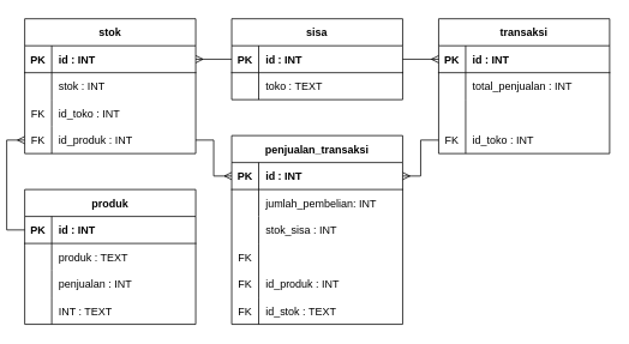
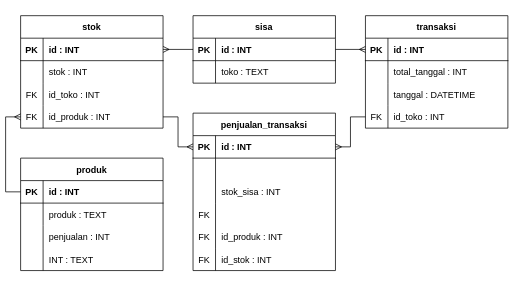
  <mxCell id="0" />
  <mxCell id="1" parent="0" />
  <mxCell id="2" style="edgeStyle=orthogonalEdgeStyle;rounded=0;orthogonalLoop=1;jettySize=auto;html=1;exitX=0;exitY=0.5;exitDx=0;exitDy=0;entryX=1;entryY=0.5;entryDx=0;entryDy=0;endArrow=ERmany;endFill=0;" edge="1" parent="1" source="37" target="6"><mxGeometry relative="1" as="geometry" /></mxCell>
  <mxCell id="3" style="edgeStyle=orthogonalEdgeStyle;rounded=0;orthogonalLoop=1;jettySize=auto;html=1;exitX=1;exitY=0.5;exitDx=0;exitDy=0;entryX=0;entryY=0.5;entryDx=0;entryDy=0;endArrow=ERmany;endFill=0;" edge="1" parent="1" source="37" target="44"><mxGeometry relative="1" as="geometry" /></mxCell>
  <mxCell id="4" style="edgeStyle=orthogonalEdgeStyle;rounded=0;orthogonalLoop=1;jettySize=auto;html=1;endArrow=ERmany;endFill=0;" edge="1" parent="1" source="15" target="19"><mxGeometry relative="1" as="geometry" /></mxCell>
  <mxCell id="5" value="stok" style="shape=table;startSize=30;container=1;collapsible=1;childLayout=tableLayout;fixedRows=1;rowLines=0;fontStyle=1;align=center;resizeLast=1;columnLines=1;horizontal=1;arcSize=15;" vertex="1" parent="1"><mxGeometry x="20" y="20" width="190" height="150" as="geometry"><mxRectangle x="470" y="60" width="60" height="30" as="alternateBounds" /></mxGeometry></mxCell>
  <mxCell id="6" value="" style="shape=partialRectangle;collapsible=0;dropTarget=0;pointerEvents=0;fillColor=none;top=0;left=0;bottom=1;right=0;points=[[0,0.5],[1,0.5]];portConstraint=eastwest;" vertex="1" parent="5"><mxGeometry y="30" width="190" height="30" as="geometry" /></mxCell>
  <mxCell id="7" value="PK" style="shape=partialRectangle;connectable=0;fillColor=none;top=0;left=0;bottom=0;right=0;fontStyle=1;overflow=hidden;" vertex="1" parent="6"><mxGeometry width="30" height="30" as="geometry" /></mxCell>
  <mxCell id="8" value="id : INT" style="shape=partialRectangle;connectable=0;fillColor=none;top=0;left=0;bottom=0;right=0;align=left;spacingLeft=6;fontStyle=1;overflow=hidden;" vertex="1" parent="6"><mxGeometry x="30" width="160" height="30" as="geometry" /></mxCell>
  <mxCell id="9" value="" style="shape=partialRectangle;collapsible=0;dropTarget=0;pointerEvents=0;fillColor=none;top=0;left=0;bottom=0;right=0;points=[[0,0.5],[1,0.5]];portConstraint=eastwest;" vertex="1" parent="5"><mxGeometry y="60" width="190" height="30" as="geometry" /></mxCell>
  <mxCell id="10" value="" style="shape=partialRectangle;connectable=0;fillColor=none;top=0;left=0;bottom=0;right=0;editable=1;overflow=hidden;" vertex="1" parent="9"><mxGeometry width="30" height="30" as="geometry" /></mxCell>
  <mxCell id="11" value="stok : INT" style="shape=partialRectangle;connectable=0;fillColor=none;top=0;left=0;bottom=0;right=0;align=left;spacingLeft=6;overflow=hidden;" vertex="1" parent="9"><mxGeometry x="30" width="160" height="30" as="geometry" /></mxCell>
  <mxCell id="12" value="" style="shape=partialRectangle;collapsible=0;dropTarget=0;pointerEvents=0;fillColor=none;top=0;left=0;bottom=0;right=0;points=[[0,0.5],[1,0.5]];portConstraint=eastwest;" vertex="1" parent="5"><mxGeometry y="90" width="190" height="30" as="geometry" /></mxCell>
  <mxCell id="13" value="FK" style="shape=partialRectangle;connectable=0;fillColor=none;top=0;left=0;bottom=0;right=0;editable=1;overflow=hidden;" vertex="1" parent="12"><mxGeometry width="30" height="30" as="geometry" /></mxCell>
  <mxCell id="14" value="id_toko : INT" style="shape=partialRectangle;connectable=0;fillColor=none;top=0;left=0;bottom=0;right=0;align=left;spacingLeft=6;overflow=hidden;" vertex="1" parent="12"><mxGeometry x="30" width="160" height="30" as="geometry" /></mxCell>
  <mxCell id="15" value="" style="shape=partialRectangle;collapsible=0;dropTarget=0;pointerEvents=0;fillColor=none;top=0;left=0;bottom=0;right=0;points=[[0,0.5],[1,0.5]];portConstraint=eastwest;" vertex="1" parent="5"><mxGeometry y="120" width="190" height="30" as="geometry" /></mxCell>
  <mxCell id="16" value="FK" style="shape=partialRectangle;connectable=0;fillColor=none;top=0;left=0;bottom=0;right=0;editable=1;overflow=hidden;" vertex="1" parent="15"><mxGeometry width="30" height="30" as="geometry" /></mxCell>
  <mxCell id="17" value="id_produk : INT" style="shape=partialRectangle;connectable=0;fillColor=none;top=0;left=0;bottom=0;right=0;align=left;spacingLeft=6;overflow=hidden;" vertex="1" parent="15"><mxGeometry x="30" width="160" height="30" as="geometry" /></mxCell>
  <mxCell id="18" value="penjualan_transaksi" style="shape=table;startSize=30;container=1;collapsible=1;childLayout=tableLayout;fixedRows=1;rowLines=0;fontStyle=1;align=center;resizeLast=1;columnLines=1;horizontal=1;arcSize=15;" vertex="1" parent="1"><mxGeometry x="250" y="150" width="190" height="210" as="geometry" /></mxCell>
  <mxCell id="19" value="" style="shape=partialRectangle;collapsible=0;dropTarget=0;pointerEvents=0;fillColor=none;top=0;left=0;bottom=1;right=0;points=[[0,0.5],[1,0.5]];portConstraint=eastwest;" vertex="1" parent="18"><mxGeometry y="30" width="190" height="30" as="geometry" /></mxCell>
  <mxCell id="20" value="PK" style="shape=partialRectangle;connectable=0;fillColor=none;top=0;left=0;bottom=0;right=0;fontStyle=1;overflow=hidden;" vertex="1" parent="19"><mxGeometry width="30" height="30" as="geometry" /></mxCell>
  <mxCell id="21" value="id : INT" style="shape=partialRectangle;connectable=0;fillColor=none;top=0;left=0;bottom=0;right=0;align=left;spacingLeft=6;fontStyle=1;overflow=hidden;" vertex="1" parent="19"><mxGeometry x="30" width="160" height="30" as="geometry" /></mxCell>
  <mxCell id="22" value="" style="shape=partialRectangle;collapsible=0;dropTarget=0;pointerEvents=0;fillColor=none;top=0;left=0;bottom=0;right=0;points=[[0,0.5],[1,0.5]];portConstraint=eastwest;" vertex="1" parent="18"><mxGeometry y="60" width="190" height="30" as="geometry" /></mxCell>
  <mxCell id="23" value="" style="shape=partialRectangle;connectable=0;fillColor=none;top=0;left=0;bottom=0;right=0;editable=1;overflow=hidden;" vertex="1" parent="22"><mxGeometry width="30" height="30" as="geometry" /></mxCell>
- <mxCell id="24" value="jumlah_pembelian: INT" style="shape=partialRectangle;connectable=0;fillColor=none;top=0;left=0;bottom=0;right=0;align=left;spacingLeft=6;overflow=hidden;" vertex="1" parent="22"><mxGeometry x="30" width="160" height="30" as="geometry" /></mxCell>
  <mxCell id="25" value="" style="shape=partialRectangle;collapsible=0;dropTarget=0;pointerEvents=0;fillColor=none;top=0;left=0;bottom=0;right=0;points=[[0,0.5],[1,0.5]];portConstraint=eastwest;" vertex="1" parent="18"><mxGeometry y="90" width="190" height="30" as="geometry" /></mxCell>
  <mxCell id="26" value="" style="shape=partialRectangle;connectable=0;fillColor=none;top=0;left=0;bottom=0;right=0;editable=1;overflow=hidden;" vertex="1" parent="25"><mxGeometry width="30" height="30" as="geometry" /></mxCell>
  <mxCell id="27" value="stok_sisa : INT" style="shape=partialRectangle;connectable=0;fillColor=none;top=0;left=0;bottom=0;right=0;align=left;spacingLeft=6;overflow=hidden;" vertex="1" parent="25"><mxGeometry x="30" width="160" height="30" as="geometry" /></mxCell>
  <mxCell id="28" value="" style="shape=partialRectangle;collapsible=0;dropTarget=0;pointerEvents=0;fillColor=none;top=0;left=0;bottom=0;right=0;points=[[0,0.5],[1,0.5]];portConstraint=eastwest;" vertex="1" parent="18"><mxGeometry y="120" width="190" height="30" as="geometry" /></mxCell>
  <mxCell id="29" value="FK" style="shape=partialRectangle;connectable=0;fillColor=none;top=0;left=0;bottom=0;right=0;editable=1;overflow=hidden;" vertex="1" parent="28"><mxGeometry width="30" height="30" as="geometry" /></mxCell>
  <mxCell id="30" value="" style="shape=partialRectangle;collapsible=0;dropTarget=0;pointerEvents=0;fillColor=none;top=0;left=0;bottom=0;right=0;points=[[0,0.5],[1,0.5]];portConstraint=eastwest;" vertex="1" parent="18"><mxGeometry y="150" width="190" height="30" as="geometry" /></mxCell>
  <mxCell id="31" value="FK" style="shape=partialRectangle;connectable=0;fillColor=none;top=0;left=0;bottom=0;right=0;editable=1;overflow=hidden;" vertex="1" parent="30"><mxGeometry width="30" height="30" as="geometry" /></mxCell>
  <mxCell id="32" value="id_produk : INT" style="shape=partialRectangle;connectable=0;fillColor=none;top=0;left=0;bottom=0;right=0;align=left;spacingLeft=6;overflow=hidden;" vertex="1" parent="30"><mxGeometry x="30" width="160" height="30" as="geometry" /></mxCell>
  <mxCell id="33" value="" style="shape=partialRectangle;collapsible=0;dropTarget=0;pointerEvents=0;fillColor=none;top=0;left=0;bottom=0;right=0;points=[[0,0.5],[1,0.5]];portConstraint=eastwest;" vertex="1" parent="18"><mxGeometry y="180" width="190" height="30" as="geometry" /></mxCell>
  <mxCell id="34" value="FK" style="shape=partialRectangle;connectable=0;fillColor=none;top=0;left=0;bottom=0;right=0;editable=1;overflow=hidden;" vertex="1" parent="33"><mxGeometry width="30" height="30" as="geometry" /></mxCell>
- <mxCell id="35" value="id_stok : TEXT" style="shape=partialRectangle;connectable=0;fillColor=none;top=0;left=0;bottom=0;right=0;align=left;spacingLeft=6;overflow=hidden;" vertex="1" parent="33"><mxGeometry x="30" width="160" height="30" as="geometry" /></mxCell>
+ <mxCell id="35" value="id_stok : INT" style="shape=partialRectangle;connectable=0;fillColor=none;top=0;left=0;bottom=0;right=0;align=left;spacingLeft=6;overflow=hidden;" vertex="1" parent="33"><mxGeometry x="30" width="160" height="30" as="geometry" /></mxCell>
  <mxCell id="36" value="sisa" style="shape=table;startSize=30;container=1;collapsible=1;childLayout=tableLayout;fixedRows=1;rowLines=0;fontStyle=1;align=center;resizeLast=1;columnLines=1;horizontal=1;arcSize=15;" vertex="1" parent="1"><mxGeometry x="250" y="20" width="190" height="90" as="geometry" /></mxCell>
  <mxCell id="37" value="" style="shape=partialRectangle;collapsible=0;dropTarget=0;pointerEvents=0;fillColor=none;top=0;left=0;bottom=1;right=0;points=[[0,0.5],[1,0.5]];portConstraint=eastwest;" vertex="1" parent="36"><mxGeometry y="30" width="190" height="30" as="geometry" /></mxCell>
  <mxCell id="38" value="PK" style="shape=partialRectangle;connectable=0;fillColor=none;top=0;left=0;bottom=0;right=0;fontStyle=1;overflow=hidden;" vertex="1" parent="37"><mxGeometry width="30" height="30" as="geometry" /></mxCell>
  <mxCell id="39" value="id : INT" style="shape=partialRectangle;connectable=0;fillColor=none;top=0;left=0;bottom=0;right=0;align=left;spacingLeft=6;fontStyle=1;overflow=hidden;" vertex="1" parent="37"><mxGeometry x="30" width="160" height="30" as="geometry" /></mxCell>
  <mxCell id="40" value="" style="shape=partialRectangle;collapsible=0;dropTarget=0;pointerEvents=0;fillColor=none;top=0;left=0;bottom=0;right=0;points=[[0,0.5],[1,0.5]];portConstraint=eastwest;" vertex="1" parent="36"><mxGeometry y="60" width="190" height="30" as="geometry" /></mxCell>
  <mxCell id="41" value="" style="shape=partialRectangle;connectable=0;fillColor=none;top=0;left=0;bottom=0;right=0;editable=1;overflow=hidden;" vertex="1" parent="40"><mxGeometry width="30" height="30" as="geometry" /></mxCell>
  <mxCell id="42" value="toko : TEXT" style="shape=partialRectangle;connectable=0;fillColor=none;top=0;left=0;bottom=0;right=0;align=left;spacingLeft=6;overflow=hidden;" vertex="1" parent="40"><mxGeometry x="30" width="160" height="30" as="geometry" /></mxCell>
  <mxCell id="43" value="transaksi" style="shape=table;startSize=30;container=1;collapsible=1;childLayout=tableLayout;fixedRows=1;rowLines=0;fontStyle=1;align=center;resizeLast=1;columnLines=1;horizontal=1;arcSize=15;" vertex="1" parent="1"><mxGeometry x="480" y="20" width="190" height="150" as="geometry" /></mxCell>
  <mxCell id="44" value="" style="shape=partialRectangle;collapsible=0;dropTarget=0;pointerEvents=0;fillColor=none;top=0;left=0;bottom=1;right=0;points=[[0,0.5],[1,0.5]];portConstraint=eastwest;" vertex="1" parent="43"><mxGeometry y="30" width="190" height="30" as="geometry" /></mxCell>
  <mxCell id="45" value="PK" style="shape=partialRectangle;connectable=0;fillColor=none;top=0;left=0;bottom=0;right=0;fontStyle=1;overflow=hidden;" vertex="1" parent="44"><mxGeometry width="30" height="30" as="geometry" /></mxCell>
  <mxCell id="46" value="id : INT" style="shape=partialRectangle;connectable=0;fillColor=none;top=0;left=0;bottom=0;right=0;align=left;spacingLeft=6;fontStyle=1;overflow=hidden;" vertex="1" parent="44"><mxGeometry x="30" width="160" height="30" as="geometry" /></mxCell>
  <mxCell id="47" value="" style="shape=partialRectangle;collapsible=0;dropTarget=0;pointerEvents=0;fillColor=none;top=0;left=0;bottom=0;right=0;points=[[0,0.5],[1,0.5]];portConstraint=eastwest;" vertex="1" parent="43"><mxGeometry y="60" width="190" height="30" as="geometry" /></mxCell>
  <mxCell id="48" value="" style="shape=partialRectangle;connectable=0;fillColor=none;top=0;left=0;bottom=0;right=0;editable=1;overflow=hidden;" vertex="1" parent="47"><mxGeometry width="30" height="30" as="geometry" /></mxCell>
- <mxCell id="49" value="total_penjualan : INT" style="shape=partialRectangle;connectable=0;fillColor=none;top=0;left=0;bottom=0;right=0;align=left;spacingLeft=6;overflow=hidden;" vertex="1" parent="47"><mxGeometry x="30" width="160" height="30" as="geometry" /></mxCell>
+ <mxCell id="49" value="total_tanggal : INT" style="shape=partialRectangle;connectable=0;fillColor=none;top=0;left=0;bottom=0;right=0;align=left;spacingLeft=6;overflow=hidden;" vertex="1" parent="47"><mxGeometry x="30" width="160" height="30" as="geometry" /></mxCell>
  <mxCell id="50" value="" style="shape=partialRectangle;collapsible=0;dropTarget=0;pointerEvents=0;fillColor=none;top=0;left=0;bottom=0;right=0;points=[[0,0.5],[1,0.5]];portConstraint=eastwest;" vertex="1" parent="43"><mxGeometry y="90" width="190" height="30" as="geometry" /></mxCell>
  <mxCell id="51" value="" style="shape=partialRectangle;connectable=0;fillColor=none;top=0;left=0;bottom=0;right=0;editable=1;overflow=hidden;" vertex="1" parent="50"><mxGeometry width="30" height="30" as="geometry" /></mxCell>
+ <mxCell id="52" value="tanggal : DATETIME" style="shape=partialRectangle;connectable=0;fillColor=none;top=0;left=0;bottom=0;right=0;align=left;spacingLeft=6;overflow=hidden;" vertex="1" parent="50"><mxGeometry x="30" width="160" height="30" as="geometry" /></mxCell>
  <mxCell id="53" value="" style="shape=partialRectangle;collapsible=0;dropTarget=0;pointerEvents=0;fillColor=none;top=0;left=0;bottom=0;right=0;points=[[0,0.5],[1,0.5]];portConstraint=eastwest;" vertex="1" parent="43"><mxGeometry y="120" width="190" height="30" as="geometry" /></mxCell>
  <mxCell id="54" value="FK" style="shape=partialRectangle;connectable=0;fillColor=none;top=0;left=0;bottom=0;right=0;editable=1;overflow=hidden;" vertex="1" parent="53"><mxGeometry width="30" height="30" as="geometry" /></mxCell>
  <mxCell id="55" value="id_toko : INT" style="shape=partialRectangle;connectable=0;fillColor=none;top=0;left=0;bottom=0;right=0;align=left;spacingLeft=6;overflow=hidden;" vertex="1" parent="53"><mxGeometry x="30" width="160" height="30" as="geometry" /></mxCell>
  <mxCell id="56" style="edgeStyle=orthogonalEdgeStyle;rounded=0;orthogonalLoop=1;jettySize=auto;html=1;exitX=0;exitY=0.5;exitDx=0;exitDy=0;entryX=0;entryY=0.5;entryDx=0;entryDy=0;endArrow=ERmany;endFill=0;" edge="1" parent="1" source="59" target="15"><mxGeometry relative="1" as="geometry" /></mxCell>
  <mxCell id="57" style="edgeStyle=orthogonalEdgeStyle;rounded=0;orthogonalLoop=1;jettySize=auto;html=1;exitX=0;exitY=0.5;exitDx=0;exitDy=0;entryX=1;entryY=0.5;entryDx=0;entryDy=0;endArrow=ERmany;endFill=0;" edge="1" parent="1" source="53" target="19"><mxGeometry relative="1" as="geometry" /></mxCell>
  <mxCell id="58" value="produk" style="shape=table;startSize=30;container=1;collapsible=1;childLayout=tableLayout;fixedRows=1;rowLines=0;fontStyle=1;align=center;resizeLast=1;columnLines=1;horizontal=1;arcSize=15;" vertex="1" parent="1"><mxGeometry x="20" y="210" width="190" height="150" as="geometry" /></mxCell>
  <mxCell id="59" value="" style="shape=partialRectangle;collapsible=0;dropTarget=0;pointerEvents=0;fillColor=none;top=0;left=0;bottom=1;right=0;points=[[0,0.5],[1,0.5]];portConstraint=eastwest;" vertex="1" parent="58"><mxGeometry y="30" width="190" height="30" as="geometry" /></mxCell>
  <mxCell id="60" value="PK" style="shape=partialRectangle;connectable=0;fillColor=none;top=0;left=0;bottom=0;right=0;fontStyle=1;overflow=hidden;" vertex="1" parent="59"><mxGeometry width="30" height="30" as="geometry" /></mxCell>
  <mxCell id="61" value="id : INT" style="shape=partialRectangle;connectable=0;fillColor=none;top=0;left=0;bottom=0;right=0;align=left;spacingLeft=6;fontStyle=1;overflow=hidden;" vertex="1" parent="59"><mxGeometry x="30" width="160" height="30" as="geometry" /></mxCell>
  <mxCell id="62" value="" style="shape=partialRectangle;collapsible=0;dropTarget=0;pointerEvents=0;fillColor=none;top=0;left=0;bottom=0;right=0;points=[[0,0.5],[1,0.5]];portConstraint=eastwest;" vertex="1" parent="58"><mxGeometry y="60" width="190" height="30" as="geometry" /></mxCell>
  <mxCell id="63" value="" style="shape=partialRectangle;connectable=0;fillColor=none;top=0;left=0;bottom=0;right=0;editable=1;overflow=hidden;" vertex="1" parent="62"><mxGeometry width="30" height="30" as="geometry" /></mxCell>
  <mxCell id="64" value="produk : TEXT" style="shape=partialRectangle;connectable=0;fillColor=none;top=0;left=0;bottom=0;right=0;align=left;spacingLeft=6;overflow=hidden;" vertex="1" parent="62"><mxGeometry x="30" width="160" height="30" as="geometry" /></mxCell>
  <mxCell id="65" value="" style="shape=partialRectangle;collapsible=0;dropTarget=0;pointerEvents=0;fillColor=none;top=0;left=0;bottom=0;right=0;points=[[0,0.5],[1,0.5]];portConstraint=eastwest;" vertex="1" parent="58"><mxGeometry y="90" width="190" height="30" as="geometry" /></mxCell>
  <mxCell id="66" value="" style="shape=partialRectangle;connectable=0;fillColor=none;top=0;left=0;bottom=0;right=0;editable=1;overflow=hidden;" vertex="1" parent="65"><mxGeometry width="30" height="30" as="geometry" /></mxCell>
  <mxCell id="67" value="penjualan : INT" style="shape=partialRectangle;connectable=0;fillColor=none;top=0;left=0;bottom=0;right=0;align=left;spacingLeft=6;overflow=hidden;" vertex="1" parent="65"><mxGeometry x="30" width="160" height="30" as="geometry" /></mxCell>
  <mxCell id="68" value="" style="shape=partialRectangle;collapsible=0;dropTarget=0;pointerEvents=0;fillColor=none;top=0;left=0;bottom=0;right=0;points=[[0,0.5],[1,0.5]];portConstraint=eastwest;" vertex="1" parent="58"><mxGeometry y="120" width="190" height="30" as="geometry" /></mxCell>
  <mxCell id="69" value="" style="shape=partialRectangle;connectable=0;fillColor=none;top=0;left=0;bottom=0;right=0;editable=1;overflow=hidden;" vertex="1" parent="68"><mxGeometry width="30" height="30" as="geometry" /></mxCell>
  <mxCell id="70" value="INT : TEXT" style="shape=partialRectangle;connectable=0;fillColor=none;top=0;left=0;bottom=0;right=0;align=left;spacingLeft=6;overflow=hidden;" vertex="1" parent="68"><mxGeometry x="30" width="160" height="30" as="geometry" /></mxCell>
